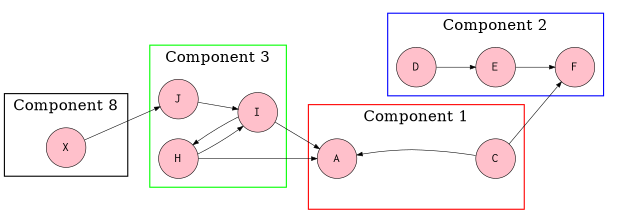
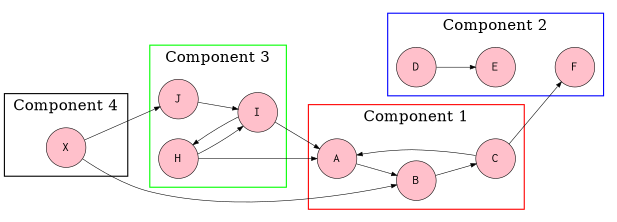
  digraph {
    rankdir=LR
    node [fillcolor=pink fontcolor=black fontname=Courier fontsize=12 penwidth=0.5 shape=circle style=filled]
    edge [arrowsize=0.5 penwidth=0.5]
    A [height=0.5 width=0.5]
+   B [height=0.5 width=0.5]
    C [height=0.5 width=0.5]
    D [height=0.5 width=0.5]
    E [height=0.5 width=0.5]
    F [height=0.5 width=0.5]
    H [height=0.5 width=0.5]
    I [height=0.5 width=0.5]
    J [height=0.5 width=0.5]
    X [height=0.5 width=0.5]
    subgraph cluster_1 {
      color=red
      label="Component 1"
      A
+     B
      C
    }
    subgraph cluster_2 {
      color=blue
      label="Component 2"
      D
      E
      F
    }
    subgraph cluster_3 {
      color=green
      label="Component 3"
      H
      I
      J
    }
    subgraph cluster_4 {
-     label="Component 8"
+     label="Component 4"
      X
    }
+   A -> B
+   B -> C
    C -> A
    C -> F
    D -> E
-   E -> F
    H -> A
    H -> I
    I -> A
    I -> H
    J -> I
+   X -> B
    X -> J
  }
